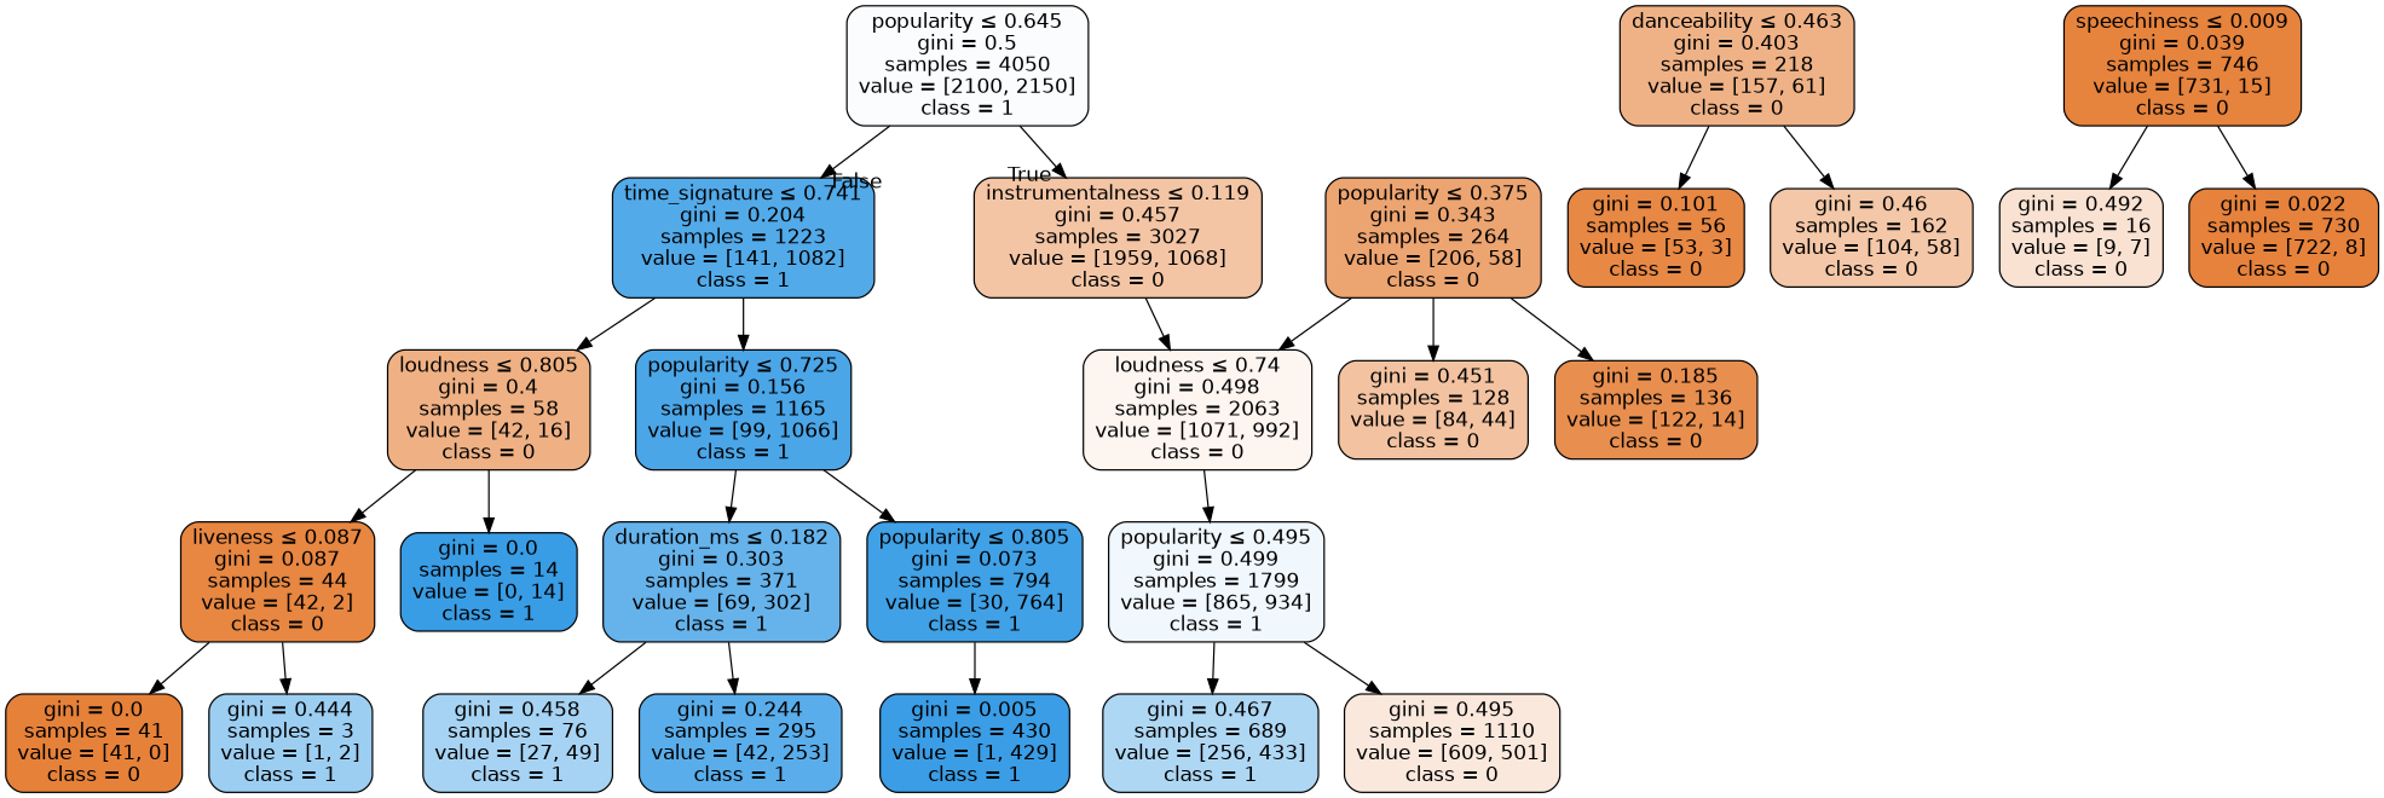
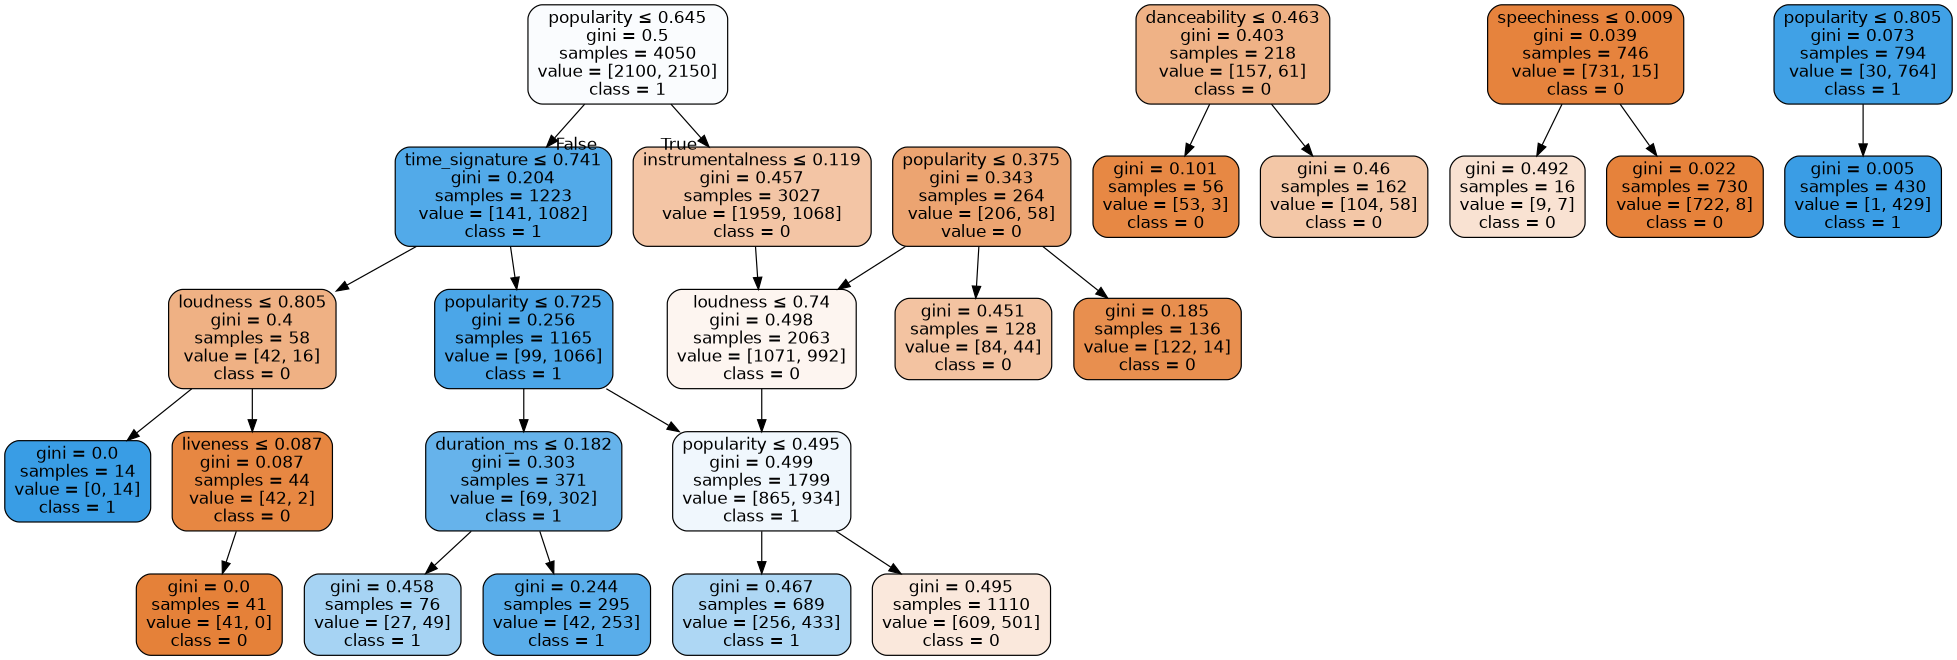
  digraph {
    node [color=black fontname=helvetica shape=box style="filled, rounded"]
    edge [fontname=helvetica]
    n1 [fillcolor="#399de506" label=<popularity &le; 0.645<br/>gini = 0.5<br/>samples = 4050<br/>value = [2100, 2150]<br/>class = 1>]
    n2 [fillcolor="#e5813974" label=<instrumentalness &le; 0.119<br/>gini = 0.457<br/>samples = 3027<br/>value = [1959, 1068]<br/>class = 0>]
    n3 [fillcolor="#399de5de" label=<time_signature &le; 0.741<br/>gini = 0.204<br/>samples = 1223<br/>value = [141, 1082]<br/>class = 1>]
    n4 [fillcolor="#e5813913" label=<loudness &le; 0.74<br/>gini = 0.498<br/>samples = 2063<br/>value = [1071, 992]<br/>class = 0>]
    n5 [fillcolor="#e581399e" label=<loudness &le; 0.805<br/>gini = 0.4<br/>samples = 58<br/>value = [42, 16]<br/>class = 0>]
-   n6 [fillcolor="#399de5e7" label=<popularity &le; 0.725<br/>gini = 0.156<br/>samples = 1165<br/>value = [99, 1066]<br/>class = 1>]
+   n6 [fillcolor="#399de5e7" label=<popularity &le; 0.725<br/>gini = 0.256<br/>samples = 1165<br/>value = [99, 1066]<br/>class = 1>]
    n7 [fillcolor="#399de513" label=<popularity &le; 0.495<br/>gini = 0.499<br/>samples = 1799<br/>value = [865, 934]<br/>class = 1>]
-   n8 [fillcolor="#e58139b7" label=<popularity &le; 0.375<br/>gini = 0.343<br/>samples = 264<br/>value = [206, 58]<br/>class = 0>]
+   n8 [fillcolor="#e58139b7" label=<popularity &le; 0.375<br/>gini = 0.343<br/>samples = 264<br/>value = [206, 58]<br/>value = 0>]
    n9 [fillcolor="#e58139e2" label=<gini = 0.185<br/>samples = 136<br/>value = [122, 14]<br/>class = 0>]
    n10 [fillcolor="#e5813979" label=<gini = 0.451<br/>samples = 128<br/>value = [84, 44]<br/>class = 0>]
    n11 [fillcolor="#e581392d" label=<gini = 0.495<br/>samples = 1110<br/>value = [609, 501]<br/>class = 0>]
    n12 [fillcolor="#399de568" label=<gini = 0.467<br/>samples = 689<br/>value = [256, 433]<br/>class = 1>]
    n13 [fillcolor="#e581399c" label=<danceability &le; 0.463<br/>gini = 0.403<br/>samples = 218<br/>value = [157, 61]<br/>class = 0>]
    n14 [fillcolor="#e58139f1" label=<gini = 0.101<br/>samples = 56<br/>value = [53, 3]<br/>class = 0>]
    n15 [fillcolor="#e5813971" label=<gini = 0.46<br/>samples = 162<br/>value = [104, 58]<br/>class = 0>]
    n16 [fillcolor="#e58139fa" label=<speechiness &le; 0.009<br/>gini = 0.039<br/>samples = 746<br/>value = [731, 15]<br/>class = 0>]
    n17 [fillcolor="#e5813939" label=<gini = 0.492<br/>samples = 16<br/>value = [9, 7]<br/>class = 0>]
    n18 [fillcolor="#e58139fc" label=<gini = 0.022<br/>samples = 730<br/>value = [722, 8]<br/>class = 0>]
    n19 [fillcolor="#e58139f3" label=<liveness &le; 0.087<br/>gini = 0.087<br/>samples = 44<br/>value = [42, 2]<br/>class = 0>]
    n20 [fillcolor="#399de5ff" label=<gini = 0.0<br/>samples = 14<br/>value = [0, 14]<br/>class = 1>]
    n21 [fillcolor="#399de5c5" label=<duration_ms &le; 0.182<br/>gini = 0.303<br/>samples = 371<br/>value = [69, 302]<br/>class = 1>]
    n22 [fillcolor="#399de5f5" label=<popularity &le; 0.805<br/>gini = 0.073<br/>samples = 794<br/>value = [30, 764]<br/>class = 1>]
-   n23 [fillcolor="#399de57f" label=<gini = 0.444<br/>samples = 3<br/>value = [1, 2]<br/>class = 1>]
    n24 [fillcolor="#e58139ff" label=<gini = 0.0<br/>samples = 41<br/>value = [41, 0]<br/>class = 0>]
    n25 [fillcolor="#399de5d5" label=<gini = 0.244<br/>samples = 295<br/>value = [42, 253]<br/>class = 1>]
    n26 [fillcolor="#399de572" label=<gini = 0.458<br/>samples = 76<br/>value = [27, 49]<br/>class = 1>]
    n27 [fillcolor="#399de5fe" label=<gini = 0.005<br/>samples = 430<br/>value = [1, 429]<br/>class = 1>]
    n1 -> n2 [headlabel=True labelangle=45 labeldistance=2.5]
    n1 -> n3 [headlabel=False labelangle=-45 labeldistance=2.5]
    n2 -> n4
    n3 -> n5
    n3 -> n6
    n4 -> n7
    n5 -> n19
    n5 -> n20
    n6 -> n21
-   n6 -> n22
+   n6 -> n7
    n7 -> n11
    n7 -> n12
    n8 -> n4
    n8 -> n9
    n8 -> n10
    n13 -> n14
    n13 -> n15
    n16 -> n17
    n16 -> n18
-   n19 -> n23
    n19 -> n24
    n21 -> n25
    n21 -> n26
    n22 -> n27
  }
